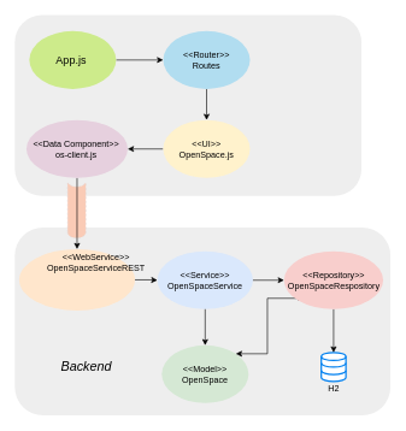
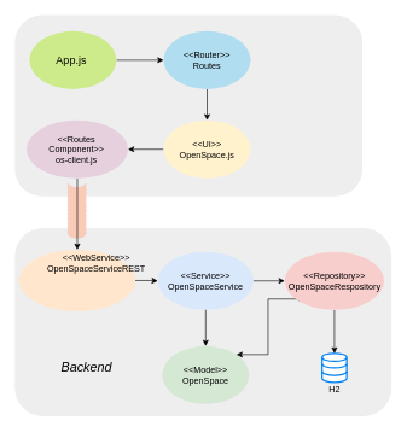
  <mxCell id="0" />
  <mxCell id="1" parent="0" />
  <mxCell id="2" value="" style="rounded=1;whiteSpace=wrap;html=1;fillColor=#eeeeee;strokeColor=none;" parent="1" vertex="1"><mxGeometry x="20" y="314" width="519" height="260" as="geometry" /></mxCell>
  <mxCell id="3" value="" style="group" parent="1" vertex="1" connectable="0"><mxGeometry x="30" y="344" width="160" height="85" as="geometry" /></mxCell>
  <mxCell id="4" value="" style="group" parent="3" vertex="1" connectable="0"><mxGeometry x="-4" width="160" height="85" as="geometry" /></mxCell>
  <mxCell id="5" value="" style="ellipse;whiteSpace=wrap;html=1;fillColor=#ffe6cc;strokeColor=none;" parent="4" vertex="1"><mxGeometry width="160" height="85" as="geometry" /></mxCell>
  <mxCell id="6" value="&amp;lt;&amp;lt;WebService&amp;gt;&amp;gt;&lt;br&gt;OpenSpaceServiceREST" style="text;html=1;strokeColor=none;fillColor=none;align=center;verticalAlign=middle;whiteSpace=wrap;rounded=0;" parent="4" vertex="1"><mxGeometry x="79.667" y="6.875" width="53.333" height="21.25" as="geometry" /></mxCell>
  <mxCell id="7" value="" style="group" parent="1" vertex="1" connectable="0"><mxGeometry x="217" y="347" width="132" height="80" as="geometry" /></mxCell>
  <mxCell id="8" value="" style="group" parent="7" vertex="1" connectable="0"><mxGeometry width="132" height="80" as="geometry" /></mxCell>
  <mxCell id="9" value="" style="ellipse;whiteSpace=wrap;html=1;fillColor=#dae8fc;strokeColor=none;" parent="8" vertex="1"><mxGeometry width="132" height="80" as="geometry" /></mxCell>
  <mxCell id="10" value="&amp;lt;&amp;lt;Service&amp;gt;&amp;gt;&lt;br&gt;OpenSpaceService" style="text;html=1;strokeColor=none;fillColor=none;align=center;verticalAlign=middle;whiteSpace=wrap;rounded=0;" parent="8" vertex="1"><mxGeometry x="44" y="30" width="44" height="20" as="geometry" /></mxCell>
  <mxCell id="11" value="" style="group" parent="1" vertex="1" connectable="0"><mxGeometry x="223" y="477" width="120" height="80" as="geometry" /></mxCell>
  <mxCell id="12" value="" style="group" parent="11" vertex="1" connectable="0"><mxGeometry width="120" height="80" as="geometry" /></mxCell>
  <mxCell id="13" value="" style="ellipse;whiteSpace=wrap;html=1;fillColor=#d5e8d4;strokeColor=none;" parent="12" vertex="1"><mxGeometry width="120" height="80" as="geometry" /></mxCell>
  <mxCell id="14" value="&amp;lt;&amp;lt;Model&amp;gt;&amp;gt;&lt;br&gt;OpenSpace" style="text;html=1;strokeColor=none;fillColor=none;align=center;verticalAlign=middle;whiteSpace=wrap;rounded=0;" parent="12" vertex="1"><mxGeometry x="40" y="30" width="40" height="20" as="geometry" /></mxCell>
  <mxCell id="15" value="" style="group" parent="1" vertex="1" connectable="0"><mxGeometry x="440.5" y="487" width="40" height="60" as="geometry" /></mxCell>
  <mxCell id="16" value="" style="html=1;verticalLabelPosition=bottom;align=center;labelBackgroundColor=#ffffff;verticalAlign=top;strokeWidth=2;strokeColor=#0080F0;fillColor=#ffffff;shadow=0;dashed=0;shape=mxgraph.ios7.icons.data;" parent="15" vertex="1"><mxGeometry x="3" width="34" height="40" as="geometry" /></mxCell>
  <mxCell id="17" value="H2" style="text;html=1;strokeColor=none;fillColor=none;align=center;verticalAlign=middle;whiteSpace=wrap;rounded=0;" parent="15" vertex="1"><mxGeometry y="40" width="40" height="20" as="geometry" /></mxCell>
  <mxCell id="18" style="edgeStyle=orthogonalEdgeStyle;rounded=0;orthogonalLoop=1;jettySize=auto;html=1;exitX=1;exitY=0.5;exitDx=0;exitDy=0;" parent="1" source="5" target="9" edge="1"><mxGeometry relative="1" as="geometry" /></mxCell>
  <mxCell id="19" style="edgeStyle=orthogonalEdgeStyle;rounded=0;orthogonalLoop=1;jettySize=auto;html=1;exitX=1;exitY=0.5;exitDx=0;exitDy=0;" parent="1" source="9" target="38" edge="1"><mxGeometry relative="1" as="geometry" /></mxCell>
  <mxCell id="20" style="edgeStyle=orthogonalEdgeStyle;rounded=0;orthogonalLoop=1;jettySize=auto;html=1;exitX=0.5;exitY=1;exitDx=0;exitDy=0;entryX=0.5;entryY=0;entryDx=0;entryDy=0;" parent="1" source="9" target="13" edge="1"><mxGeometry relative="1" as="geometry" /></mxCell>
  <mxCell id="21" style="edgeStyle=orthogonalEdgeStyle;rounded=0;orthogonalLoop=1;jettySize=auto;html=1;exitX=0.5;exitY=1;exitDx=0;exitDy=0;" parent="1" source="38" target="16" edge="1"><mxGeometry relative="1" as="geometry" /></mxCell>
  <mxCell id="22" style="edgeStyle=orthogonalEdgeStyle;rounded=0;orthogonalLoop=1;jettySize=auto;html=1;exitX=0;exitY=1;exitDx=0;exitDy=0;entryX=1;entryY=0;entryDx=0;entryDy=0;" parent="1" source="38" target="13" edge="1"><mxGeometry relative="1" as="geometry"><Array as="points"><mxPoint x="412" y="412" /><mxPoint x="369" y="412" /><mxPoint x="369" y="489" /></Array></mxGeometry></mxCell>
  <mxCell id="23" value="Backend" style="text;html=1;strokeColor=none;fillColor=none;align=center;verticalAlign=middle;whiteSpace=wrap;rounded=0;glass=0;fontStyle=2;horizontal=1;fontSize=18;" parent="1" vertex="1"><mxGeometry x="99" y="497" width="40" height="20" as="geometry" /></mxCell>
  <mxCell id="24" value="" style="rounded=1;whiteSpace=wrap;html=1;fillColor=#eeeeee;strokeColor=none;" parent="1" vertex="1"><mxGeometry x="20" y="20.5" width="479" height="250" as="geometry" /></mxCell>
  <mxCell id="25" value="" style="strokeWidth=1;html=1;shape=mxgraph.flowchart.stored_data;whiteSpace=wrap;rounded=0;glass=0;fillColor=#FACBB6;fontSize=18;direction=north;dashed=1;shadow=0;perimeterSpacing=0;strokeColor=#E3D4D1;" parent="1" vertex="1"><mxGeometry x="93" y="252.5" width="25" height="76" as="geometry" /></mxCell>
  <mxCell id="26" style="edgeStyle=orthogonalEdgeStyle;rounded=0;orthogonalLoop=1;jettySize=auto;html=1;exitX=1;exitY=0.5;exitDx=0;exitDy=0;fontSize=15;" parent="1" source="43" target="34" edge="1"><mxGeometry relative="1" as="geometry" /></mxCell>
  <mxCell id="27" style="edgeStyle=orthogonalEdgeStyle;rounded=0;orthogonalLoop=1;jettySize=auto;html=1;exitX=0.5;exitY=1;exitDx=0;exitDy=0;entryX=0.5;entryY=0;entryDx=0;entryDy=0;fontSize=15;" parent="1" source="34" target="30" edge="1"><mxGeometry relative="1" as="geometry" /></mxCell>
  <mxCell id="28" style="edgeStyle=orthogonalEdgeStyle;rounded=0;orthogonalLoop=1;jettySize=auto;html=1;exitX=0;exitY=0.5;exitDx=0;exitDy=0;entryX=1;entryY=0.5;entryDx=0;entryDy=0;fontSize=15;" parent="1" source="30" target="41" edge="1"><mxGeometry relative="1" as="geometry" /></mxCell>
  <mxCell id="29" style="edgeStyle=orthogonalEdgeStyle;rounded=0;orthogonalLoop=1;jettySize=auto;html=1;exitX=0.5;exitY=1;exitDx=0;exitDy=0;entryX=0.5;entryY=0;entryDx=0;entryDy=0;fontSize=15;" parent="1" source="41" target="5" edge="1"><mxGeometry relative="1" as="geometry" /></mxCell>
  <mxCell id="30" value="" style="ellipse;whiteSpace=wrap;html=1;fillColor=#fff2cc;strokeColor=none;gradientColor=none;" parent="1" vertex="1"><mxGeometry x="225" y="165.5" width="120" height="80" as="geometry" /></mxCell>
  <mxCell id="31" value="&amp;lt;&amp;lt;UI&amp;gt;&amp;gt;&lt;br&gt;OpenSpace.js" style="text;html=1;strokeColor=none;fillColor=none;align=center;verticalAlign=middle;whiteSpace=wrap;rounded=0;" parent="1" vertex="1"><mxGeometry x="265" y="195.5" width="40" height="20" as="geometry" /></mxCell>
  <mxCell id="32" value="" style="group" parent="1" vertex="1" connectable="0"><mxGeometry x="225" y="42.5" width="120" height="80" as="geometry" /></mxCell>
  <mxCell id="33" value="" style="group" parent="32" vertex="1" connectable="0"><mxGeometry width="120" height="80" as="geometry" /></mxCell>
  <mxCell id="34" value="" style="ellipse;whiteSpace=wrap;html=1;fillColor=#b1ddf0;strokeColor=none;" parent="33" vertex="1"><mxGeometry width="120" height="80" as="geometry" /></mxCell>
  <mxCell id="35" value="&amp;lt;&amp;lt;Router&amp;gt;&amp;gt;&lt;br&gt;Routes" style="text;html=1;strokeColor=none;fillColor=none;align=center;verticalAlign=middle;whiteSpace=wrap;rounded=0;" parent="33" vertex="1"><mxGeometry x="40" y="30" width="40" height="20" as="geometry" /></mxCell>
  <mxCell id="36" value="" style="group" parent="1" vertex="1" connectable="0"><mxGeometry x="392" y="347" width="137" height="80" as="geometry" /></mxCell>
  <mxCell id="37" value="" style="group" parent="36" vertex="1" connectable="0"><mxGeometry width="137" height="80" as="geometry" /></mxCell>
  <mxCell id="38" value="" style="ellipse;whiteSpace=wrap;html=1;fillColor=#f8cecc;strokeColor=none;gradientColor=none;" parent="37" vertex="1"><mxGeometry width="137" height="80" as="geometry" /></mxCell>
  <mxCell id="39" value="&amp;lt;&amp;lt;Repository&amp;gt;&amp;gt;&lt;br&gt;OpenSpaceRespository" style="text;strokeColor=none;fillColor=none;align=center;verticalAlign=middle;whiteSpace=wrap;rounded=0;labelBackgroundColor=none;labelBorderColor=none;html=1;" parent="37" vertex="1"><mxGeometry x="45.667" y="30" width="45.667" height="20" as="geometry" /></mxCell>
  <mxCell id="40" value="" style="group" parent="1" vertex="1" connectable="0"><mxGeometry x="39" y="165.5" width="140" height="80" as="geometry" /></mxCell>
  <mxCell id="41" value="" style="ellipse;whiteSpace=wrap;html=1;fillColor=#e6d0de;strokeColor=none;gradientColor=none;" parent="40" vertex="1"><mxGeometry x="-3" width="140" height="80" as="geometry" /></mxCell>
- <mxCell id="42" value="&amp;lt;&amp;lt;Data Component&amp;gt;&amp;gt;&lt;br&gt;os-client.js" style="text;html=1;strokeColor=none;fillColor=none;align=center;verticalAlign=middle;whiteSpace=wrap;rounded=0;" parent="40" vertex="1"><mxGeometry x="1" y="20" width="130" height="40" as="geometry" /></mxCell>
+ <mxCell id="42" value="&amp;lt;&amp;lt;Routes Component&amp;gt;&amp;gt;&lt;br&gt;os-client.js" style="text;html=1;strokeColor=none;fillColor=none;align=center;verticalAlign=middle;whiteSpace=wrap;rounded=0;" parent="40" vertex="1"><mxGeometry x="1" y="20" width="130" height="40" as="geometry" /></mxCell>
  <mxCell id="43" value="" style="ellipse;whiteSpace=wrap;html=1;fillColor=#cdeb8b;strokeColor=none;" parent="1" vertex="1"><mxGeometry x="40" y="42.5" width="120" height="80" as="geometry" /></mxCell>
  <mxCell id="44" value="App.js" style="text;html=1;strokeColor=none;fillColor=none;align=center;verticalAlign=middle;whiteSpace=wrap;rounded=0;fontSize=15;" parent="1" vertex="1"><mxGeometry x="78" y="71.5" width="40" height="20" as="geometry" /></mxCell>
